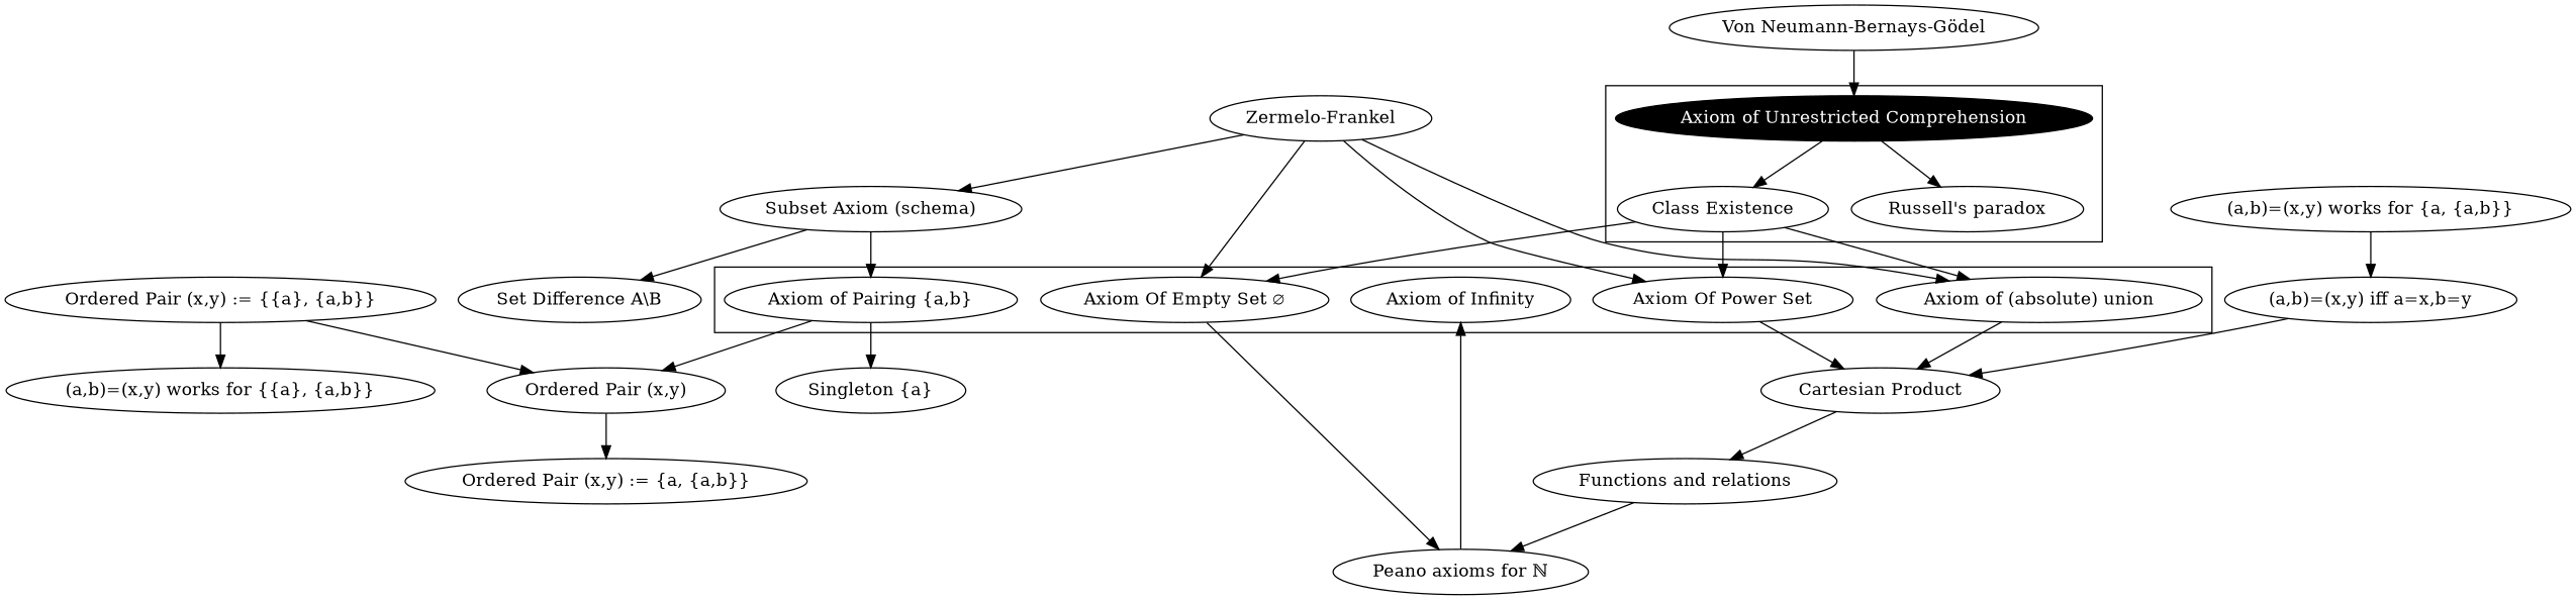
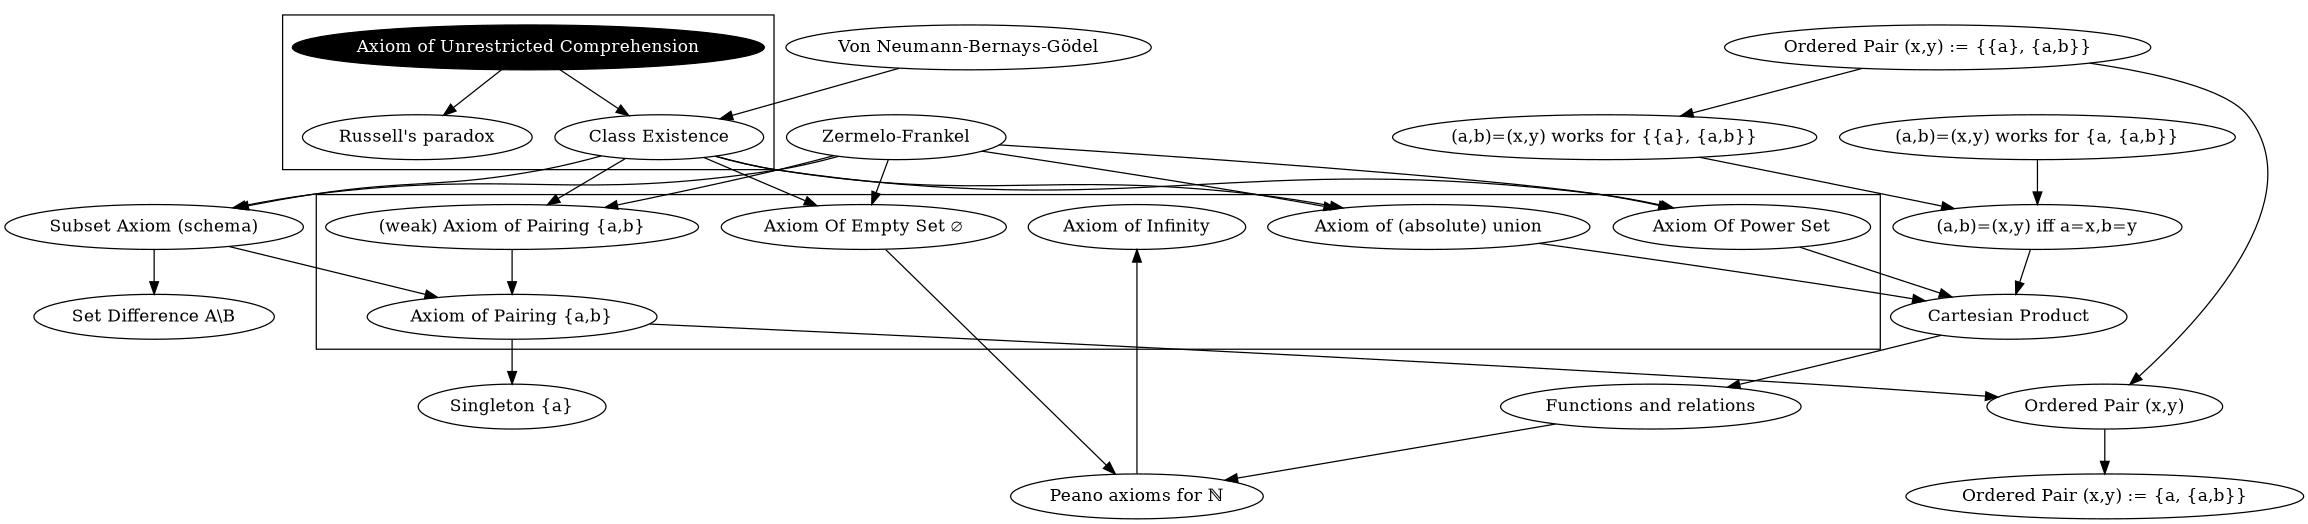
  strict digraph {
    n1 [fillcolor=black fontcolor=white label="Axiom of Unrestricted Comprehension" style=filled]
    n2 [label="Russell's paradox"]
    n3 [label="Class Existence"]
    n4 [label="Axiom Of Empty Set &#x2205;"]
    n5 [label="Axiom of Pairing {a,b}"]
+   n6 [label="(weak) Axiom of Pairing {a,b}"]
    n7 [label="Axiom of (absolute) union"]
    n8 [label="Axiom Of Power Set"]
    n9 [label="Axiom of Infinity"]
    n10 [label="Subset Axiom (schema)"]
    n11 [label="Peano axioms for &#x2115;"]
    n12 [label="Singleton {a}"]
    n13 [label="Ordered Pair (x,y)"]
    n14 [label="Cartesian Product"]
    n15 [label="Set Difference A\\B"]
    n16 [label="Zermelo-Frankel"]
    n17 [label="Von Neumann-Bernays-G&ouml;del"]
    n18 [label="Ordered Pair (x,y) := {a, {a,b}}"]
    n19 [label="Ordered Pair (x,y) := {{a}, {a,b}}"]
    n20 [label="(a,b)=(x,y) works for {{a}, {a,b}}"]
    n21 [label="(a,b)=(x,y) iff a=x,b=y"]
    n22 [label="Functions and relations"]
    n23 [label="(a,b)=(x,y) works for {a, {a,b}}"]
    subgraph cluster_1 {
      n1
      n2
      n3
    }
    subgraph cluster_2 {
      n4
      n5
+     n6
      n7
      n8
      n9
    }
    n1 -> n2
    n1 -> n3
    n3 -> n4
+   n3 -> n6
    n3 -> n7
    n3 -> n8
+   n3 -> n10
    n4 -> n11
    n5 -> n12
    n5 -> n13
+   n6 -> n5
    n7 -> n14
    n8 -> n14
    n10 -> n5
    n10 -> n15
    n11 -> n9
    n13 -> n18
    n14 -> n22
    n16 -> n4
+   n16 -> n6
    n16 -> n7
    n16 -> n8
    n16 -> n10
-   n17 -> n1
+   n17 -> n3
    n19 -> n13
    n19 -> n20
+   n20 -> n21
    n21 -> n14
    n22 -> n11
    n23 -> n21
  }
